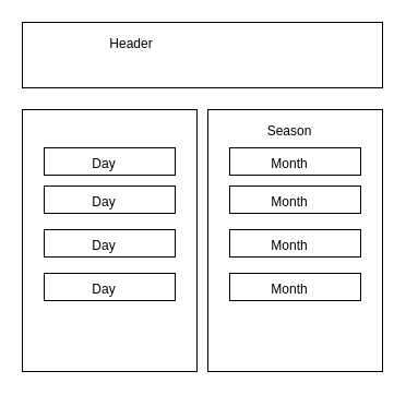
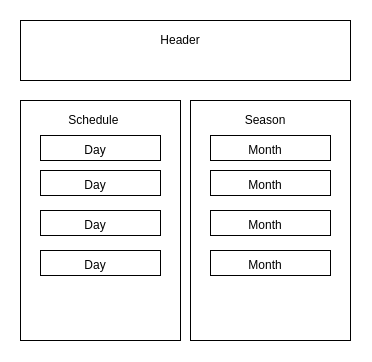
  <mxCell id="0" />
  <mxCell id="1" parent="0" />
  <mxCell id="2" value="" style="rounded=0;whiteSpace=wrap;html=1;" vertex="1" parent="1"><mxGeometry x="20" y="20" width="330" height="60" as="geometry" /></mxCell>
- <mxCell id="3" value="Header" style="text;html=1;strokeColor=none;fillColor=none;align=center;verticalAlign=middle;whiteSpace=wrap;rounded=0;" vertex="1" parent="1"><mxGeometry x="90" y="30" width="60" height="20" as="geometry" /></mxCell>
+ <mxCell id="3" value="Header" style="text;html=1;strokeColor=none;fillColor=none;align=center;verticalAlign=middle;whiteSpace=wrap;rounded=0;" vertex="1" parent="1"><mxGeometry x="150" y="30" width="60" height="20" as="geometry" /></mxCell>
  <mxCell id="4" value="&lt;span style=&quot;color: rgba(0 , 0 , 0 , 0) ; font-family: monospace ; font-size: 0px&quot;&gt;%3CmxGraphModel%3E%3Croot%3E%3CmxCell%20id%3D%220%22%2F%3E%3CmxCell%20id%3D%221%22%20parent%3D%220%22%2F%3E%3CmxCell%20id%3D%222%22%20value%3D%22%22%20style%3D%22whiteSpace%3Dwrap%3Bhtml%3D1%3B%22%20vertex%3D%221%22%20parent%3D%221%22%3E%3CmxGeometry%20x%3D%22240%22%20y%3D%22160%22%20width%3D%22160%22%20height%3D%22240%22%20as%3D%22geometry%22%2F%3E%3C%2FmxCell%3E%3CmxCell%20id%3D%223%22%20value%3D%22Schedule%26amp%3Bnbsp%3B%22%20style%3D%22text%3Bhtml%3D1%3BstrokeColor%3Dnone%3BfillColor%3Dnone%3Balign%3Dcenter%3BverticalAlign%3Dmiddle%3BwhiteSpace%3Dwrap%3Brounded%3D0%3B%22%20vertex%3D%221%22%20parent%3D%221%22%3E%3CmxGeometry%20x%3D%22290%22%20y%3D%22170%22%20width%3D%2250%22%20height%3D%2220%22%20as%3D%22geometry%22%2F%3E%3C%2FmxCell%3E%3CmxCell%20id%3D%224%22%20value%3D%22%22%20style%3D%22rounded%3D0%3BwhiteSpace%3Dwrap%3Bhtml%3D1%3B%22%20vertex%3D%221%22%20parent%3D%221%22%3E%3CmxGeometry%20x%3D%22260%22%20y%3D%22195%22%20width%3D%22120%22%20height%3D%2225%22%20as%3D%22geometry%22%2F%3E%3C%2FmxCell%3E%3CmxCell%20id%3D%225%22%20value%3D%22Day%22%20style%3D%22text%3Bhtml%3D1%3BstrokeColor%3Dnone%3BfillColor%3Dnone%3Balign%3Dcenter%3BverticalAlign%3Dmiddle%3BwhiteSpace%3Dwrap%3Brounded%3D0%3B%22%20vertex%3D%221%22%20parent%3D%221%22%3E%3CmxGeometry%20x%3D%22295%22%20y%3D%22200%22%20width%3D%2240%22%20height%3D%2220%22%20as%3D%22geometry%22%2F%3E%3C%2FmxCell%3E%3CmxCell%20id%3D%226%22%20value%3D%22%22%20style%3D%22rounded%3D0%3BwhiteSpace%3Dwrap%3Bhtml%3D1%3B%22%20vertex%3D%221%22%20parent%3D%221%22%3E%3CmxGeometry%20x%3D%22260%22%20y%3D%22230%22%20width%3D%22120%22%20height%3D%2225%22%20as%3D%22geometry%22%2F%3E%3C%2FmxCell%3E%3CmxCell%20id%3D%227%22%20value%3D%22Day%22%20style%3D%22text%3Bhtml%3D1%3BstrokeColor%3Dnone%3BfillColor%3Dnone%3Balign%3Dcenter%3BverticalAlign%3Dmiddle%3BwhiteSpace%3Dwrap%3Brounded%3D0%3B%22%20vertex%3D%221%22%20parent%3D%221%22%3E%3CmxGeometry%20x%3D%22295%22%20y%3D%22235%22%20width%3D%2240%22%20height%3D%2220%22%20as%3D%22geometry%22%2F%3E%3C%2FmxCell%3E%3CmxCell%20id%3D%228%22%20value%3D%22%22%20style%3D%22rounded%3D0%3BwhiteSpace%3Dwrap%3Bhtml%3D1%3B%22%20vertex%3D%221%22%20parent%3D%221%22%3E%3CmxGeometry%20x%3D%22260%22%20y%3D%22270%22%20width%3D%22120%22%20height%3D%2225%22%20as%3D%22geometry%22%2F%3E%3C%2FmxCell%3E%3CmxCell%20id%3D%229%22%20value%3D%22Day%22%20style%3D%22text%3Bhtml%3D1%3BstrokeColor%3Dnone%3BfillColor%3Dnone%3Balign%3Dcenter%3BverticalAlign%3Dmiddle%3BwhiteSpace%3Dwrap%3Brounded%3D0%3B%22%20vertex%3D%221%22%20parent%3D%221%22%3E%3CmxGeometry%20x%3D%22295%22%20y%3D%22275%22%20width%3D%2240%22%20height%3D%2220%22%20as%3D%22geometry%22%2F%3E%3C%2FmxCell%3E%3CmxCell%20id%3D%2210%22%20value%3D%22%22%20style%3D%22rounded%3D0%3BwhiteSpace%3Dwrap%3Bhtml%3D1%3B%22%20vertex%3D%221%22%20parent%3D%221%22%3E%3CmxGeometry%20x%3D%22260%22%20y%3D%22310%22%20width%3D%22120%22%20height%3D%2225%22%20as%3D%22geometry%22%2F%3E%3C%2FmxCell%3E%3CmxCell%20id%3D%2211%22%20value%3D%22Day%22%20style%3D%22text%3Bhtml%3D1%3BstrokeColor%3Dnone%3BfillColor%3Dnone%3Balign%3Dcenter%3BverticalAlign%3Dmiddle%3BwhiteSpace%3Dwrap%3Brounded%3D0%3B%22%20vertex%3D%221%22%20parent%3D%221%22%3E%3CmxGeometry%20x%3D%22295%22%20y%3D%22315%22%20width%3D%2240%22%20height%3D%2220%22%20as%3D%22geometry%22%2F%3E%3C%2FmxCell%3E%3C%2Froot%3E%3C%2FmxGraphModel%3E&lt;/span&gt;" style="whiteSpace=wrap;html=1;" vertex="1" parent="1"><mxGeometry x="20" y="100" width="160" height="240" as="geometry" /></mxCell>
+ <mxCell id="5" value="Schedule&amp;nbsp;" style="text;html=1;strokeColor=none;fillColor=none;align=center;verticalAlign=middle;whiteSpace=wrap;rounded=0;" vertex="1" parent="1"><mxGeometry x="70" y="110" width="50" height="20" as="geometry" /></mxCell>
  <mxCell id="6" value="" style="rounded=0;whiteSpace=wrap;html=1;" vertex="1" parent="1"><mxGeometry x="40" y="135" width="120" height="25" as="geometry" /></mxCell>
  <mxCell id="7" value="Day" style="text;html=1;strokeColor=none;fillColor=none;align=center;verticalAlign=middle;whiteSpace=wrap;rounded=0;" vertex="1" parent="1"><mxGeometry x="75" y="140" width="40" height="20" as="geometry" /></mxCell>
  <mxCell id="8" value="" style="rounded=0;whiteSpace=wrap;html=1;" vertex="1" parent="1"><mxGeometry x="40" y="170" width="120" height="25" as="geometry" /></mxCell>
  <mxCell id="9" value="Day" style="text;html=1;strokeColor=none;fillColor=none;align=center;verticalAlign=middle;whiteSpace=wrap;rounded=0;" vertex="1" parent="1"><mxGeometry x="75" y="175" width="40" height="20" as="geometry" /></mxCell>
  <mxCell id="10" value="" style="rounded=0;whiteSpace=wrap;html=1;" vertex="1" parent="1"><mxGeometry x="40" y="210" width="120" height="25" as="geometry" /></mxCell>
  <mxCell id="11" value="Day" style="text;html=1;strokeColor=none;fillColor=none;align=center;verticalAlign=middle;whiteSpace=wrap;rounded=0;" vertex="1" parent="1"><mxGeometry x="75" y="215" width="40" height="20" as="geometry" /></mxCell>
  <mxCell id="12" value="" style="rounded=0;whiteSpace=wrap;html=1;" vertex="1" parent="1"><mxGeometry x="40" y="250" width="120" height="25" as="geometry" /></mxCell>
  <mxCell id="13" value="Day" style="text;html=1;strokeColor=none;fillColor=none;align=center;verticalAlign=middle;whiteSpace=wrap;rounded=0;" vertex="1" parent="1"><mxGeometry x="75" y="255" width="40" height="20" as="geometry" /></mxCell>
  <mxCell id="14" value="" style="whiteSpace=wrap;html=1;" vertex="1" parent="1"><mxGeometry x="190" y="100" width="160" height="240" as="geometry" /></mxCell>
  <mxCell id="15" value="Season" style="text;html=1;strokeColor=none;fillColor=none;align=center;verticalAlign=middle;whiteSpace=wrap;rounded=0;" vertex="1" parent="1"><mxGeometry x="240" y="110" width="50" height="20" as="geometry" /></mxCell>
  <mxCell id="16" value="" style="rounded=0;whiteSpace=wrap;html=1;" vertex="1" parent="1"><mxGeometry x="210" y="135" width="120" height="25" as="geometry" /></mxCell>
  <mxCell id="17" value="Month" style="text;html=1;strokeColor=none;fillColor=none;align=center;verticalAlign=middle;whiteSpace=wrap;rounded=0;" vertex="1" parent="1"><mxGeometry x="245" y="140" width="40" height="20" as="geometry" /></mxCell>
  <mxCell id="18" value="" style="rounded=0;whiteSpace=wrap;html=1;" vertex="1" parent="1"><mxGeometry x="210" y="170" width="120" height="25" as="geometry" /></mxCell>
  <mxCell id="19" value="Month" style="text;html=1;strokeColor=none;fillColor=none;align=center;verticalAlign=middle;whiteSpace=wrap;rounded=0;" vertex="1" parent="1"><mxGeometry x="245" y="175" width="40" height="20" as="geometry" /></mxCell>
  <mxCell id="20" value="" style="rounded=0;whiteSpace=wrap;html=1;" vertex="1" parent="1"><mxGeometry x="210" y="210" width="120" height="25" as="geometry" /></mxCell>
  <mxCell id="21" value="Month" style="text;html=1;strokeColor=none;fillColor=none;align=center;verticalAlign=middle;whiteSpace=wrap;rounded=0;" vertex="1" parent="1"><mxGeometry x="245" y="215" width="40" height="20" as="geometry" /></mxCell>
  <mxCell id="22" value="" style="rounded=0;whiteSpace=wrap;html=1;" vertex="1" parent="1"><mxGeometry x="210" y="250" width="120" height="25" as="geometry" /></mxCell>
  <mxCell id="23" value="Month" style="text;html=1;strokeColor=none;fillColor=none;align=center;verticalAlign=middle;whiteSpace=wrap;rounded=0;" vertex="1" parent="1"><mxGeometry x="245" y="255" width="40" height="20" as="geometry" /></mxCell>
